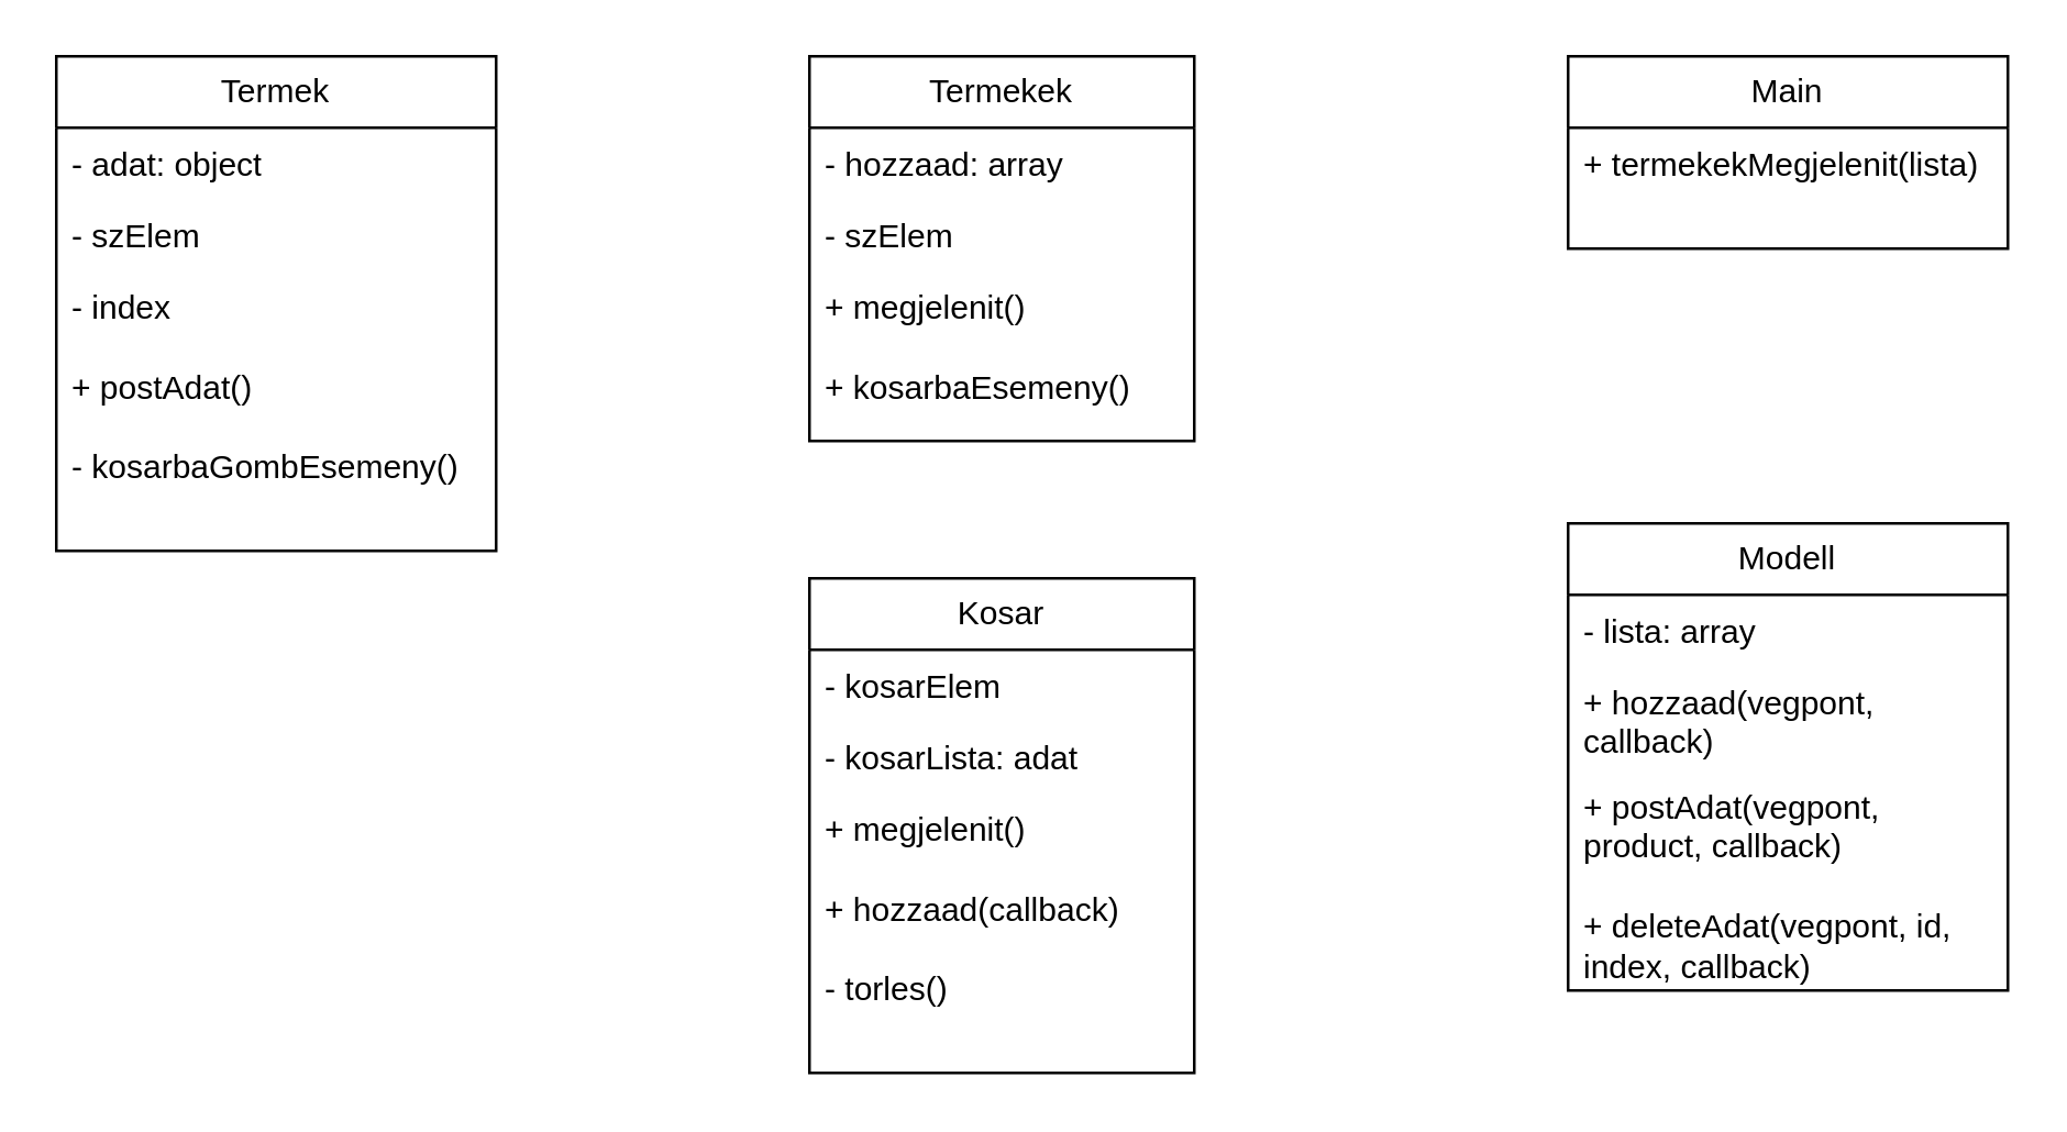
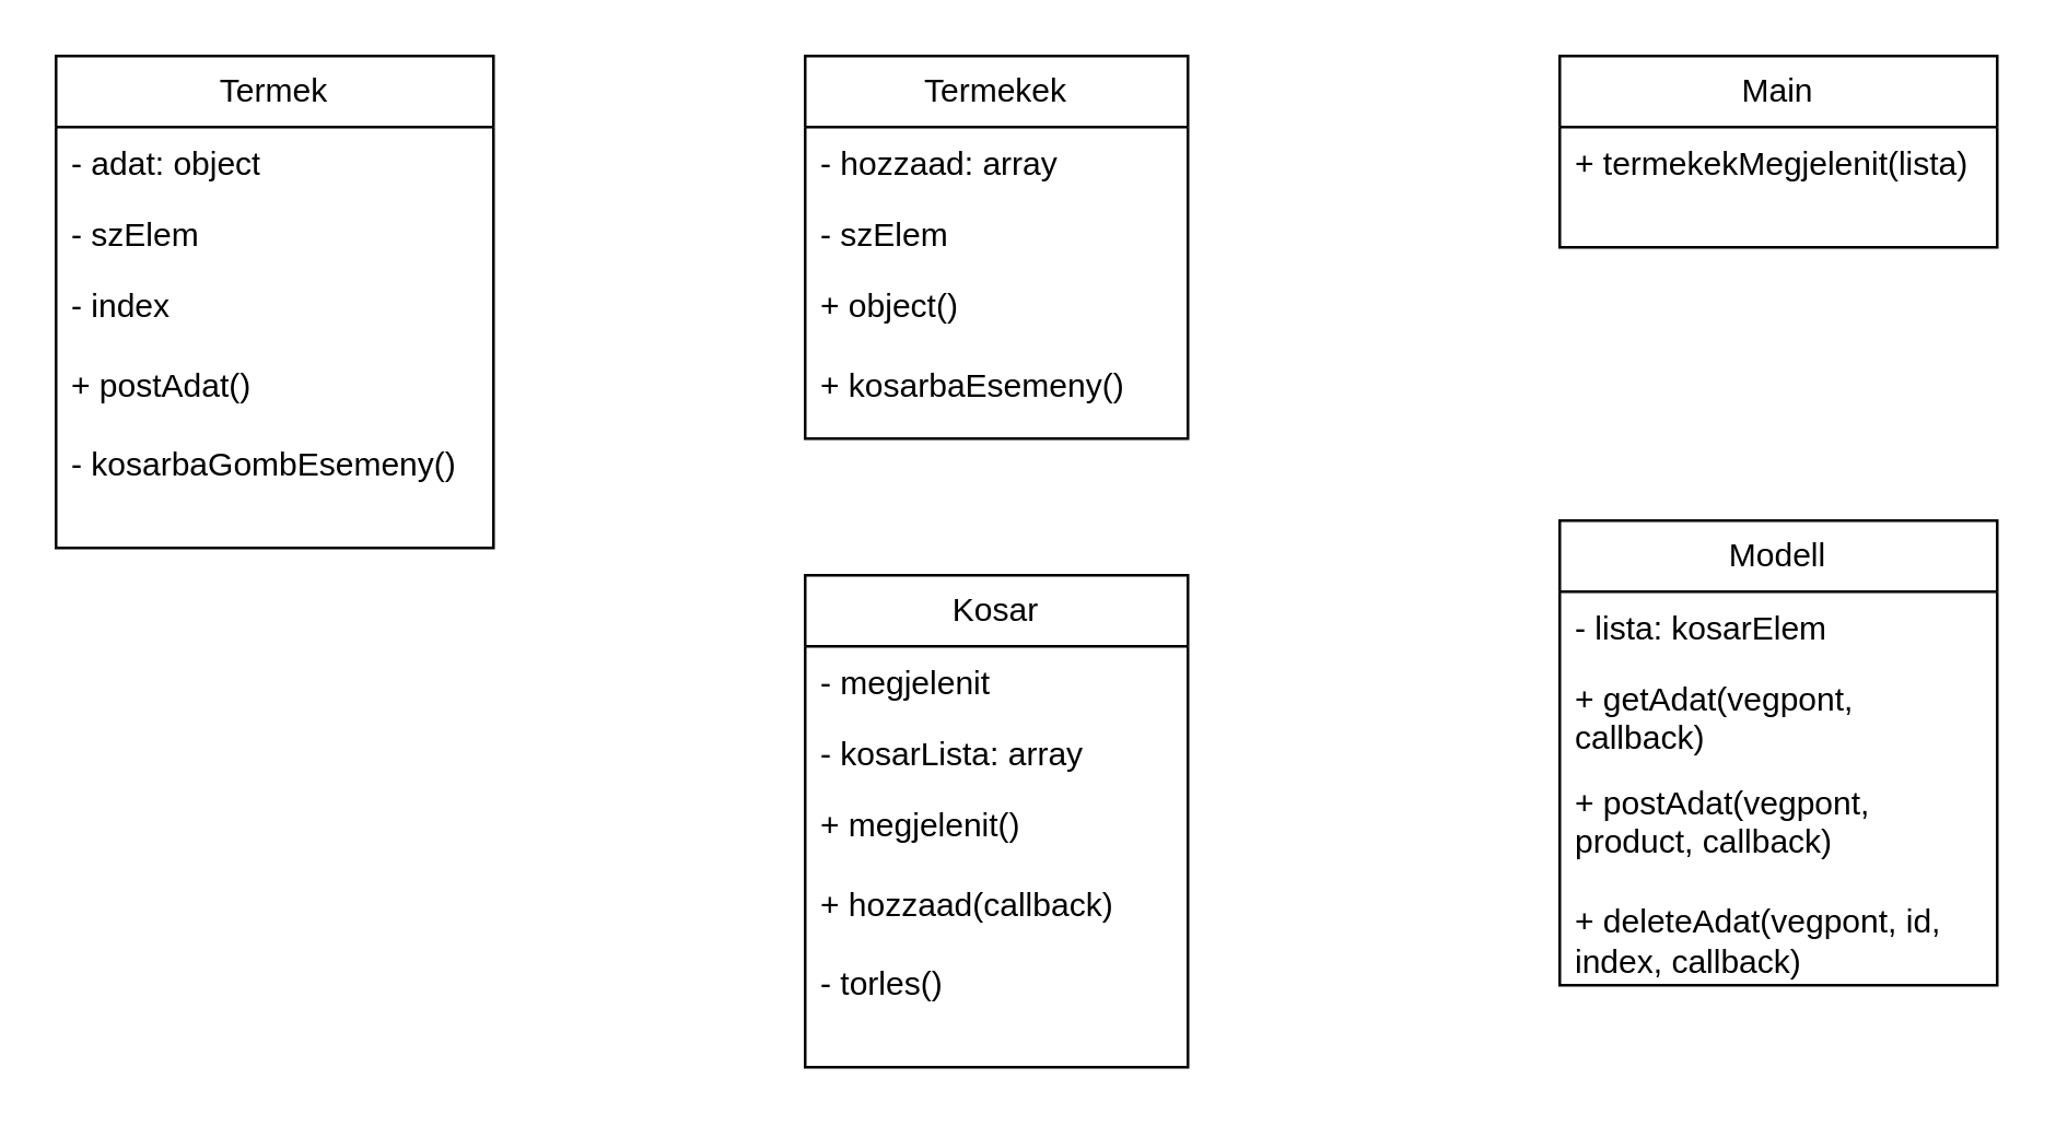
  <mxCell id="0" />
  <mxCell id="1" parent="0" />
  <mxCell id="2" value="Termek" style="swimlane;fontStyle=0;childLayout=stackLayout;horizontal=1;startSize=26;fillColor=none;horizontalStack=0;resizeParent=1;resizeParentMax=0;resizeLast=0;collapsible=1;marginBottom=0;whiteSpace=wrap;html=1;" vertex="1" parent="1"><mxGeometry x="20" y="20" width="160" height="180" as="geometry" /></mxCell>
  <mxCell id="3" value="- adat: object" style="text;strokeColor=none;fillColor=none;align=left;verticalAlign=top;spacingLeft=4;spacingRight=4;overflow=hidden;rotatable=0;points=[[0,0.5],[1,0.5]];portConstraint=eastwest;whiteSpace=wrap;html=1;" vertex="1" parent="2"><mxGeometry y="26" width="160" height="26" as="geometry" /></mxCell>
  <mxCell id="4" value="- szElem" style="text;strokeColor=none;fillColor=none;align=left;verticalAlign=top;spacingLeft=4;spacingRight=4;overflow=hidden;rotatable=0;points=[[0,0.5],[1,0.5]];portConstraint=eastwest;whiteSpace=wrap;html=1;" vertex="1" parent="2"><mxGeometry y="52" width="160" height="26" as="geometry" /></mxCell>
  <mxCell id="5" value="- index&lt;div&gt;&lt;br&gt;&lt;/div&gt;&lt;div&gt;+ postAdat()&lt;/div&gt;&lt;div&gt;&lt;br&gt;&lt;/div&gt;&lt;div&gt;- kosarbaGombEsemeny()&lt;/div&gt;" style="text;strokeColor=none;fillColor=none;align=left;verticalAlign=top;spacingLeft=4;spacingRight=4;overflow=hidden;rotatable=0;points=[[0,0.5],[1,0.5]];portConstraint=eastwest;whiteSpace=wrap;html=1;" vertex="1" parent="2"><mxGeometry y="78" width="160" height="102" as="geometry" /></mxCell>
  <mxCell id="6" value="Termekek" style="swimlane;fontStyle=0;childLayout=stackLayout;horizontal=1;startSize=26;fillColor=none;horizontalStack=0;resizeParent=1;resizeParentMax=0;resizeLast=0;collapsible=1;marginBottom=0;whiteSpace=wrap;html=1;" vertex="1" parent="1"><mxGeometry x="294" y="20" width="140" height="140" as="geometry" /></mxCell>
  <mxCell id="7" value="- hozzaad: array" style="text;strokeColor=none;fillColor=none;align=left;verticalAlign=top;spacingLeft=4;spacingRight=4;overflow=hidden;rotatable=0;points=[[0,0.5],[1,0.5]];portConstraint=eastwest;whiteSpace=wrap;html=1;" vertex="1" parent="6"><mxGeometry y="26" width="140" height="26" as="geometry" /></mxCell>
  <mxCell id="8" value="- szElem" style="text;strokeColor=none;fillColor=none;align=left;verticalAlign=top;spacingLeft=4;spacingRight=4;overflow=hidden;rotatable=0;points=[[0,0.5],[1,0.5]];portConstraint=eastwest;whiteSpace=wrap;html=1;" vertex="1" parent="6"><mxGeometry y="52" width="140" height="26" as="geometry" /></mxCell>
- <mxCell id="9" value="+ megjelenit()&lt;div&gt;&lt;br&gt;&lt;/div&gt;&lt;div&gt;+ kosarbaEsemeny()&lt;/div&gt;" style="text;strokeColor=none;fillColor=none;align=left;verticalAlign=top;spacingLeft=4;spacingRight=4;overflow=hidden;rotatable=0;points=[[0,0.5],[1,0.5]];portConstraint=eastwest;whiteSpace=wrap;html=1;" vertex="1" parent="6"><mxGeometry y="78" width="140" height="62" as="geometry" /></mxCell>
+ <mxCell id="9" value="+ object()&lt;div&gt;&lt;br&gt;&lt;/div&gt;&lt;div&gt;+ kosarbaEsemeny()&lt;/div&gt;" style="text;strokeColor=none;fillColor=none;align=left;verticalAlign=top;spacingLeft=4;spacingRight=4;overflow=hidden;rotatable=0;points=[[0,0.5],[1,0.5]];portConstraint=eastwest;whiteSpace=wrap;html=1;" vertex="1" parent="6"><mxGeometry y="78" width="140" height="62" as="geometry" /></mxCell>
  <mxCell id="10" value="Main" style="swimlane;fontStyle=0;childLayout=stackLayout;horizontal=1;startSize=26;fillColor=none;horizontalStack=0;resizeParent=1;resizeParentMax=0;resizeLast=0;collapsible=1;marginBottom=0;whiteSpace=wrap;html=1;" vertex="1" parent="1"><mxGeometry x="570" y="20" width="160" height="70" as="geometry" /></mxCell>
  <mxCell id="11" value="+ termekekMegjelenit(lista)" style="text;strokeColor=none;fillColor=none;align=left;verticalAlign=top;spacingLeft=4;spacingRight=4;overflow=hidden;rotatable=0;points=[[0,0.5],[1,0.5]];portConstraint=eastwest;whiteSpace=wrap;html=1;" vertex="1" parent="10"><mxGeometry y="26" width="160" height="44" as="geometry" /></mxCell>
  <mxCell id="12" value="Modell" style="swimlane;fontStyle=0;childLayout=stackLayout;horizontal=1;startSize=26;fillColor=none;horizontalStack=0;resizeParent=1;resizeParentMax=0;resizeLast=0;collapsible=1;marginBottom=0;whiteSpace=wrap;html=1;" vertex="1" parent="1"><mxGeometry x="570" y="190" width="160" height="170" as="geometry" /></mxCell>
- <mxCell id="13" value="- lista: array" style="text;strokeColor=none;fillColor=none;align=left;verticalAlign=top;spacingLeft=4;spacingRight=4;overflow=hidden;rotatable=0;points=[[0,0.5],[1,0.5]];portConstraint=eastwest;whiteSpace=wrap;html=1;" vertex="1" parent="12"><mxGeometry y="26" width="160" height="26" as="geometry" /></mxCell>
- <mxCell id="14" value="+ hozzaad(vegpont, callback)" style="text;strokeColor=none;fillColor=none;align=left;verticalAlign=top;spacingLeft=4;spacingRight=4;overflow=hidden;rotatable=0;points=[[0,0.5],[1,0.5]];portConstraint=eastwest;whiteSpace=wrap;html=1;" vertex="1" parent="12"><mxGeometry y="52" width="160" height="38" as="geometry" /></mxCell>
+ <mxCell id="13" value="- lista: kosarElem" style="text;strokeColor=none;fillColor=none;align=left;verticalAlign=top;spacingLeft=4;spacingRight=4;overflow=hidden;rotatable=0;points=[[0,0.5],[1,0.5]];portConstraint=eastwest;whiteSpace=wrap;html=1;" vertex="1" parent="12"><mxGeometry y="26" width="160" height="26" as="geometry" /></mxCell>
+ <mxCell id="14" value="+ getAdat(vegpont, callback)" style="text;strokeColor=none;fillColor=none;align=left;verticalAlign=top;spacingLeft=4;spacingRight=4;overflow=hidden;rotatable=0;points=[[0,0.5],[1,0.5]];portConstraint=eastwest;whiteSpace=wrap;html=1;" vertex="1" parent="12"><mxGeometry y="52" width="160" height="38" as="geometry" /></mxCell>
  <mxCell id="15" value="+ postAdat(vegpont, product, callback)&lt;div&gt;&lt;br&gt;&lt;div&gt;+ deleteAdat(vegpont, id, index, callback)&lt;/div&gt;&lt;/div&gt;" style="text;strokeColor=none;fillColor=none;align=left;verticalAlign=top;spacingLeft=4;spacingRight=4;overflow=hidden;rotatable=0;points=[[0,0.5],[1,0.5]];portConstraint=eastwest;whiteSpace=wrap;html=1;" vertex="1" parent="12"><mxGeometry y="90" width="160" height="80" as="geometry" /></mxCell>
  <mxCell id="16" value="Kosar" style="swimlane;fontStyle=0;childLayout=stackLayout;horizontal=1;startSize=26;fillColor=none;horizontalStack=0;resizeParent=1;resizeParentMax=0;resizeLast=0;collapsible=1;marginBottom=0;whiteSpace=wrap;html=1;" vertex="1" parent="1"><mxGeometry x="294" y="210" width="140" height="180" as="geometry" /></mxCell>
- <mxCell id="17" value="- kosarElem" style="text;strokeColor=none;fillColor=none;align=left;verticalAlign=top;spacingLeft=4;spacingRight=4;overflow=hidden;rotatable=0;points=[[0,0.5],[1,0.5]];portConstraint=eastwest;whiteSpace=wrap;html=1;" vertex="1" parent="16"><mxGeometry y="26" width="140" height="26" as="geometry" /></mxCell>
- <mxCell id="18" value="- kosarLista: adat" style="text;strokeColor=none;fillColor=none;align=left;verticalAlign=top;spacingLeft=4;spacingRight=4;overflow=hidden;rotatable=0;points=[[0,0.5],[1,0.5]];portConstraint=eastwest;whiteSpace=wrap;html=1;" vertex="1" parent="16"><mxGeometry y="52" width="140" height="26" as="geometry" /></mxCell>
+ <mxCell id="17" value="- megjelenit" style="text;strokeColor=none;fillColor=none;align=left;verticalAlign=top;spacingLeft=4;spacingRight=4;overflow=hidden;rotatable=0;points=[[0,0.5],[1,0.5]];portConstraint=eastwest;whiteSpace=wrap;html=1;" vertex="1" parent="16"><mxGeometry y="26" width="140" height="26" as="geometry" /></mxCell>
+ <mxCell id="18" value="- kosarLista: array" style="text;strokeColor=none;fillColor=none;align=left;verticalAlign=top;spacingLeft=4;spacingRight=4;overflow=hidden;rotatable=0;points=[[0,0.5],[1,0.5]];portConstraint=eastwest;whiteSpace=wrap;html=1;" vertex="1" parent="16"><mxGeometry y="52" width="140" height="26" as="geometry" /></mxCell>
  <mxCell id="19" value="+ megjelenit()&lt;div&gt;&lt;br&gt;&lt;/div&gt;&lt;div&gt;+ hozzaad(callback)&lt;/div&gt;&lt;div&gt;&lt;br&gt;&lt;/div&gt;&lt;div&gt;- torles()&lt;/div&gt;" style="text;strokeColor=none;fillColor=none;align=left;verticalAlign=top;spacingLeft=4;spacingRight=4;overflow=hidden;rotatable=0;points=[[0,0.5],[1,0.5]];portConstraint=eastwest;whiteSpace=wrap;html=1;" vertex="1" parent="16"><mxGeometry y="78" width="140" height="102" as="geometry" /></mxCell>
